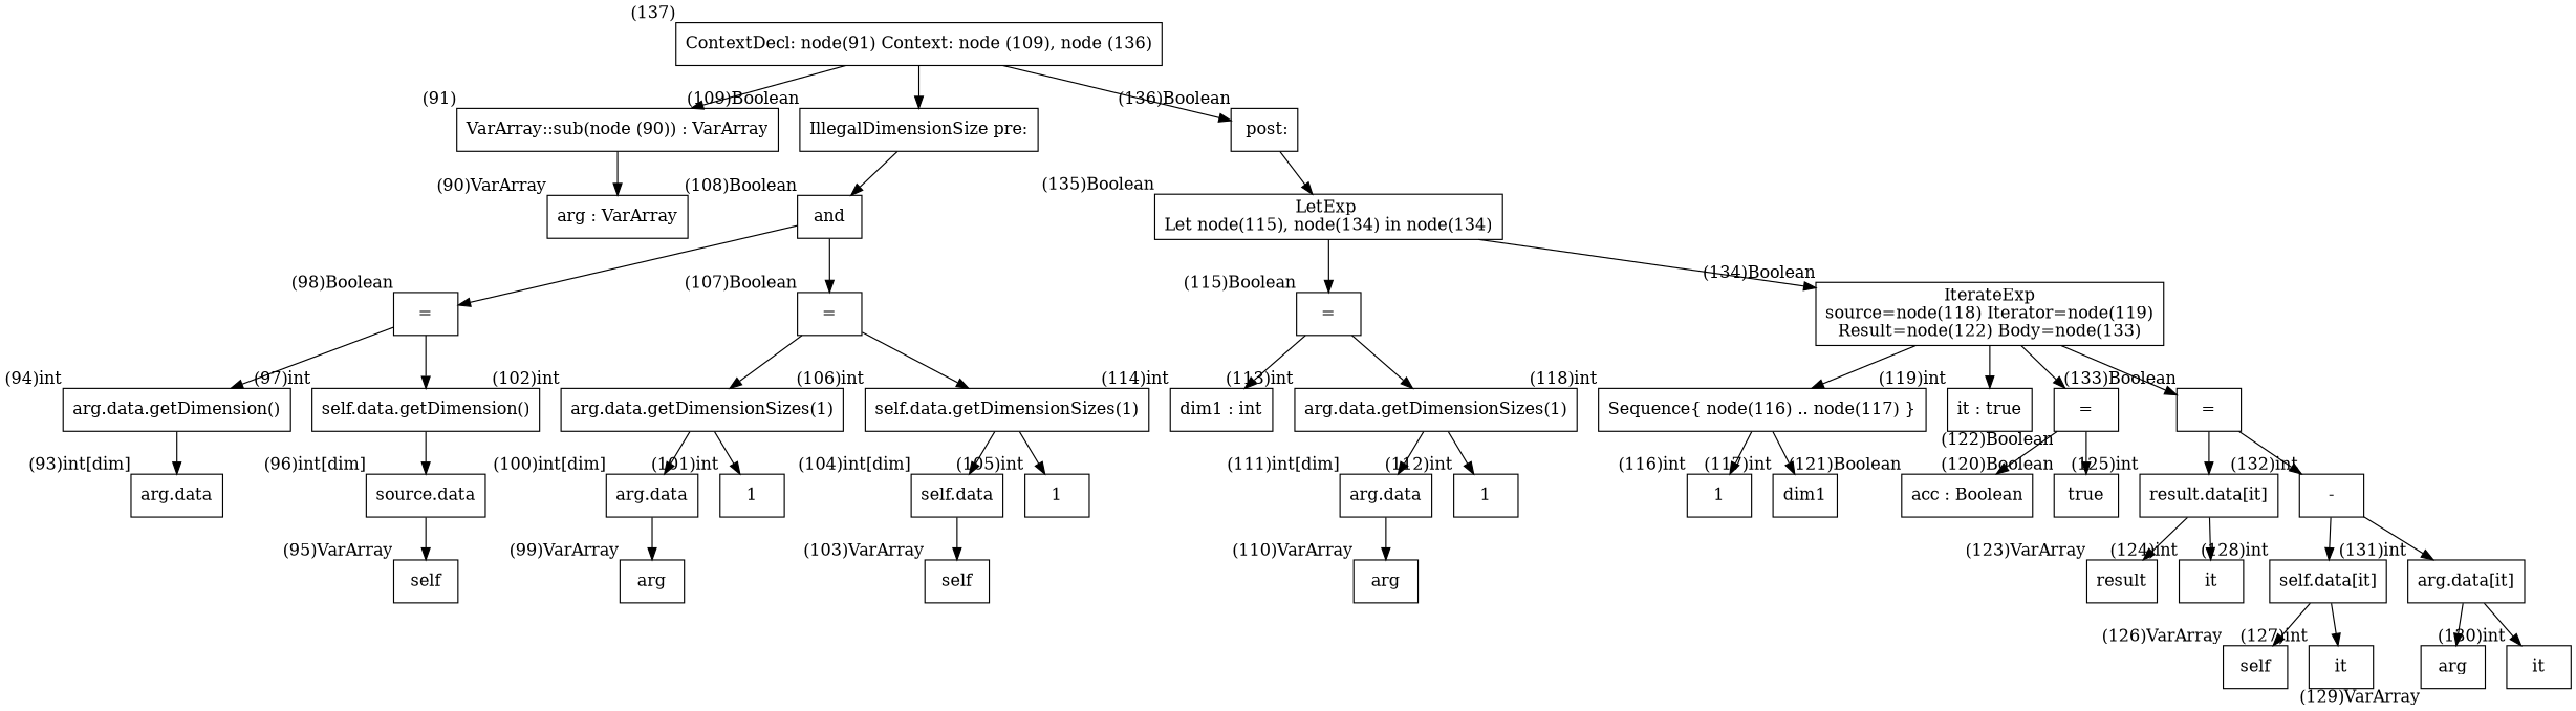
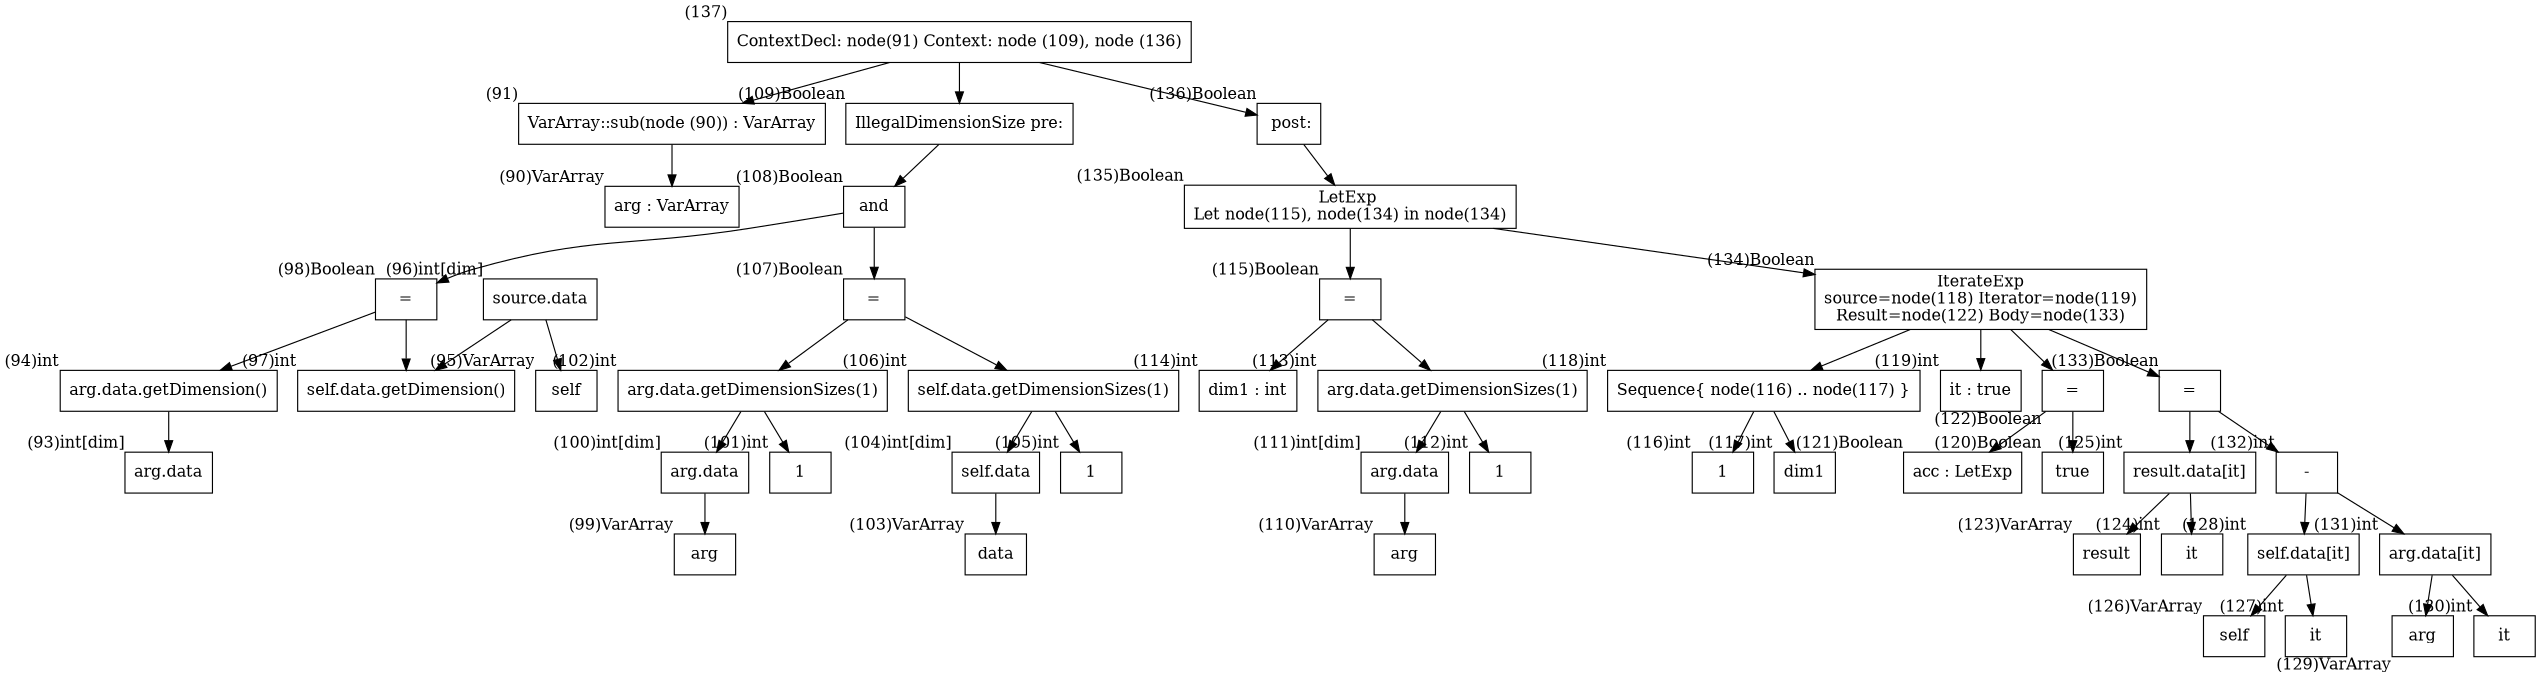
  digraph {
    node [shape=box]
    n1 [label="ContextDecl: node(91) Context: node (109), node (136)" xlabel="(137)"]
    n2 [label="VarArray::sub(node (90)) : VarArray" xlabel="(91)"]
    n3 [label="IllegalDimensionSize pre:" xlabel="(109)Boolean"]
    n4 [label=" post:" xlabel="(136)Boolean"]
    n5 [label="arg : VarArray" xlabel="(90)VarArray"]
    n6 [label=and xlabel="(108)Boolean"]
    n7 [label="LetExp \nLet node(115), node(134) in node(134)" xlabel="(135)Boolean"]
    n8 [label="=" xlabel="(98)Boolean"]
    n9 [label="=" xlabel="(107)Boolean"]
    n10 [label="=" xlabel="(115)Boolean"]
    n11 [label="IterateExp\nsource=node(118) Iterator=node(119)\nResult=node(122) Body=node(133)" xlabel="(134)Boolean"]
    n12 [label="arg.data.getDimension()" xlabel="(94)int"]
    n13 [label="self.data.getDimension()" xlabel="(97)int"]
    n14 [label="arg.data.getDimensionSizes(1)" xlabel="(102)int"]
    n15 [label="self.data.getDimensionSizes(1)" xlabel="(106)int"]
    n16 [label="dim1 : int" xlabel="(114)int"]
    n17 [label="arg.data.getDimensionSizes(1)" xlabel="(113)int"]
    n18 [label="Sequence{ node(116) .. node(117) }" xlabel="(118)int"]
    n19 [label="it : true" xlabel="(119)int"]
    n20 [label="=" xlabel="(122)Boolean"]
    n21 [label="=" xlabel="(133)Boolean"]
    n22 [label="arg.data" xlabel="(93)int[dim]"]
    n23 [label="source.data" xlabel="(96)int[dim]"]
    n24 [label="arg.data" xlabel="(100)int[dim]"]
    n25 [label=1 xlabel="(101)int"]
    n26 [label="self.data" xlabel="(104)int[dim]"]
    n27 [label=1 xlabel="(105)int"]
    n28 [label="arg.data" xlabel="(111)int[dim]"]
    n29 [label=1 xlabel="(112)int"]
    n30 [label=1 xlabel="(116)int"]
    n31 [label=dim1 xlabel="(117)int"]
-   n32 [label="acc : Boolean" xlabel="(121)Boolean"]
+   n32 [label="acc : LetExp" xlabel="(121)Boolean"]
    n33 [label=true xlabel="(120)Boolean"]
    n34 [label="result.data[it]" xlabel="(125)int"]
    n35 [label="-" xlabel="(132)int"]
    n36 [label=self xlabel="(95)VarArray"]
    n37 [label=arg xlabel="(99)VarArray"]
-   n38 [label=self xlabel="(103)VarArray"]
+   n38 [label=data xlabel="(103)VarArray"]
    n39 [label=arg xlabel="(110)VarArray"]
    n40 [label=result xlabel="(123)VarArray"]
    n41 [label=it xlabel="(124)int"]
    n42 [label="self.data[it]" xlabel="(128)int"]
    n43 [label="arg.data[it]" xlabel="(131)int"]
    n44 [label=self xlabel="(126)VarArray"]
    n45 [label=it xlabel="(127)int"]
    n46 [label=arg xlabel="(129)VarArray"]
    n47 [label=it xlabel="(130)int"]
    n1 -> n2
    n1 -> n3
    n1 -> n4
    n2 -> n5
    n3 -> n6
    n4 -> n7
    n6 -> n8
    n6 -> n9
    n7 -> n10
    n7 -> n11
    n8 -> n12
    n8 -> n13
    n9 -> n14
    n9 -> n15
    n10 -> n16
    n10 -> n17
    n11 -> n18
    n11 -> n19
    n11 -> n20
    n11 -> n21
    n12 -> n22
-   n13 -> n23
+   n23 -> n13
    n14 -> n24
    n14 -> n25
    n15 -> n26
    n15 -> n27
    n17 -> n28
    n17 -> n29
    n18 -> n30
    n18 -> n31
    n20 -> n32
    n20 -> n33
    n21 -> n34
    n21 -> n35
    n23 -> n36
    n24 -> n37
    n26 -> n38
    n28 -> n39
    n34 -> n40
    n34 -> n41
    n35 -> n42
    n35 -> n43
    n42 -> n44
    n42 -> n45
    n43 -> n46
    n43 -> n47
  }
